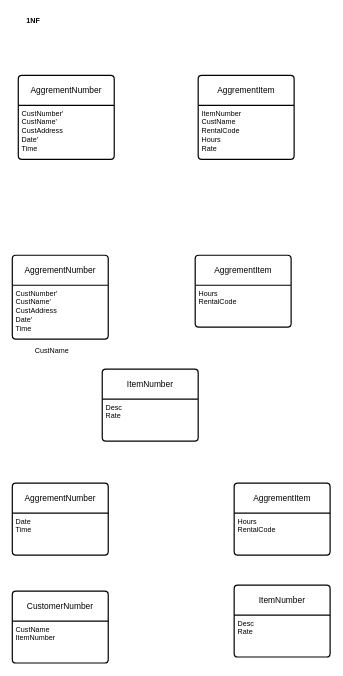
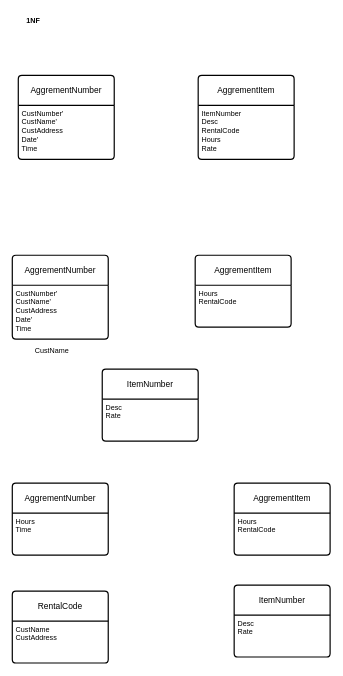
  <mxCell id="0" />
  <mxCell id="1" parent="0" />
  <mxCell id="2" value="&lt;b&gt;1NF&lt;/b&gt;" style="text;html=1;align=center;verticalAlign=middle;whiteSpace=wrap;rounded=0;" vertex="1" parent="1"><mxGeometry x="25" y="20" width="60" height="30" as="geometry" /></mxCell>
  <mxCell id="3" value="CustName" style="shape=partialRectangle;connectable=0;fillColor=none;top=0;left=0;bottom=0;right=0;align=left;spacingLeft=6;overflow=hidden;whiteSpace=wrap;html=1;" vertex="1" parent="1"><mxGeometry x="50" y="575" width="150" height="20" as="geometry"><mxRectangle width="150" height="30" as="alternateBounds" /></mxGeometry></mxCell>
  <mxCell id="4" value="AggrementItem" style="swimlane;childLayout=stackLayout;horizontal=1;startSize=50;horizontalStack=0;rounded=1;fontSize=14;fontStyle=0;strokeWidth=2;resizeParent=0;resizeLast=1;shadow=0;dashed=0;align=center;arcSize=4;whiteSpace=wrap;html=1;" vertex="1" parent="1"><mxGeometry x="325" y="425" width="160" height="120" as="geometry" /></mxCell>
  <mxCell id="5" value="Hours&lt;div&gt;RentalCode&lt;/div&gt;&lt;div&gt;&lt;br&gt;&lt;/div&gt;" style="align=left;strokeColor=none;fillColor=none;spacingLeft=4;fontSize=12;verticalAlign=top;resizable=0;rotatable=0;part=1;html=1;" vertex="1" parent="4"><mxGeometry y="50" width="160" height="70" as="geometry" /></mxCell>
  <mxCell id="6" value="AggrementNumber" style="swimlane;childLayout=stackLayout;horizontal=1;startSize=50;horizontalStack=0;rounded=1;fontSize=14;fontStyle=0;strokeWidth=2;resizeParent=0;resizeLast=1;shadow=0;dashed=0;align=center;arcSize=4;whiteSpace=wrap;html=1;" vertex="1" parent="1"><mxGeometry x="20" y="425" width="160" height="140" as="geometry" /></mxCell>
  <mxCell id="7" value="CustNumber'&lt;div&gt;CustName'&lt;/div&gt;&lt;div&gt;CustAddress&lt;/div&gt;&lt;div&gt;Date'&lt;/div&gt;&lt;div&gt;Time&lt;/div&gt;" style="align=left;strokeColor=none;fillColor=none;spacingLeft=4;fontSize=12;verticalAlign=top;resizable=0;rotatable=0;part=1;html=1;" vertex="1" parent="6"><mxGeometry y="50" width="160" height="90" as="geometry" /></mxCell>
  <mxCell id="8" value="ItemNumber" style="swimlane;childLayout=stackLayout;horizontal=1;startSize=50;horizontalStack=0;rounded=1;fontSize=14;fontStyle=0;strokeWidth=2;resizeParent=0;resizeLast=1;shadow=0;dashed=0;align=center;arcSize=4;whiteSpace=wrap;html=1;" vertex="1" parent="1"><mxGeometry x="170" y="615" width="160" height="120" as="geometry" /></mxCell>
  <mxCell id="9" value="Desc&lt;div&gt;Rate&lt;/div&gt;" style="align=left;strokeColor=none;fillColor=none;spacingLeft=4;fontSize=12;verticalAlign=top;resizable=0;rotatable=0;part=1;html=1;" vertex="1" parent="8"><mxGeometry y="50" width="160" height="70" as="geometry" /></mxCell>
  <mxCell id="10" value="AggrementNumber" style="swimlane;childLayout=stackLayout;horizontal=1;startSize=50;horizontalStack=0;rounded=1;fontSize=14;fontStyle=0;strokeWidth=2;resizeParent=0;resizeLast=1;shadow=0;dashed=0;align=center;arcSize=4;whiteSpace=wrap;html=1;" vertex="1" parent="1"><mxGeometry x="30" y="125" width="160" height="140" as="geometry" /></mxCell>
  <mxCell id="11" value="CustNumber'&lt;div&gt;CustName'&lt;/div&gt;&lt;div&gt;CustAddress&lt;/div&gt;&lt;div&gt;Date'&lt;/div&gt;&lt;div&gt;Time&lt;/div&gt;" style="align=left;strokeColor=none;fillColor=none;spacingLeft=4;fontSize=12;verticalAlign=top;resizable=0;rotatable=0;part=1;html=1;" vertex="1" parent="10"><mxGeometry y="50" width="160" height="90" as="geometry" /></mxCell>
  <mxCell id="12" value="AggrementItem" style="swimlane;childLayout=stackLayout;horizontal=1;startSize=50;horizontalStack=0;rounded=1;fontSize=14;fontStyle=0;strokeWidth=2;resizeParent=0;resizeLast=1;shadow=0;dashed=0;align=center;arcSize=4;whiteSpace=wrap;html=1;" vertex="1" parent="1"><mxGeometry x="330" y="125" width="160" height="140" as="geometry" /></mxCell>
- <mxCell id="13" value="ItemNumber&lt;div&gt;CustName&lt;/div&gt;&lt;div&gt;RentalCode&lt;/div&gt;&lt;div&gt;Hours&lt;/div&gt;&lt;div&gt;Rate&lt;/div&gt;" style="align=left;strokeColor=none;fillColor=none;spacingLeft=4;fontSize=12;verticalAlign=top;resizable=0;rotatable=0;part=1;html=1;" vertex="1" parent="12"><mxGeometry y="50" width="160" height="90" as="geometry" /></mxCell>
+ <mxCell id="13" value="ItemNumber&lt;div&gt;Desc&lt;/div&gt;&lt;div&gt;RentalCode&lt;/div&gt;&lt;div&gt;Hours&lt;/div&gt;&lt;div&gt;Rate&lt;/div&gt;" style="align=left;strokeColor=none;fillColor=none;spacingLeft=4;fontSize=12;verticalAlign=top;resizable=0;rotatable=0;part=1;html=1;" vertex="1" parent="12"><mxGeometry y="50" width="160" height="90" as="geometry" /></mxCell>
  <mxCell id="14" value="AggrementNumber" style="swimlane;childLayout=stackLayout;horizontal=1;startSize=50;horizontalStack=0;rounded=1;fontSize=14;fontStyle=0;strokeWidth=2;resizeParent=0;resizeLast=1;shadow=0;dashed=0;align=center;arcSize=4;whiteSpace=wrap;html=1;" vertex="1" parent="1"><mxGeometry x="20" y="805" width="160" height="120" as="geometry" /></mxCell>
- <mxCell id="15" value="Date&lt;div&gt;Time&lt;/div&gt;" style="align=left;strokeColor=none;fillColor=none;spacingLeft=4;fontSize=12;verticalAlign=top;resizable=0;rotatable=0;part=1;html=1;" vertex="1" parent="14"><mxGeometry y="50" width="160" height="70" as="geometry" /></mxCell>
+ <mxCell id="15" value="Hours&lt;div&gt;Time&lt;/div&gt;" style="align=left;strokeColor=none;fillColor=none;spacingLeft=4;fontSize=12;verticalAlign=top;resizable=0;rotatable=0;part=1;html=1;" vertex="1" parent="14"><mxGeometry y="50" width="160" height="70" as="geometry" /></mxCell>
  <mxCell id="16" value="AggrementItem" style="swimlane;childLayout=stackLayout;horizontal=1;startSize=50;horizontalStack=0;rounded=1;fontSize=14;fontStyle=0;strokeWidth=2;resizeParent=0;resizeLast=1;shadow=0;dashed=0;align=center;arcSize=4;whiteSpace=wrap;html=1;" vertex="1" parent="1"><mxGeometry x="390" y="805" width="160" height="120" as="geometry" /></mxCell>
  <mxCell id="17" value="Hours&lt;div&gt;RentalCode&lt;/div&gt;" style="align=left;strokeColor=none;fillColor=none;spacingLeft=4;fontSize=12;verticalAlign=top;resizable=0;rotatable=0;part=1;html=1;" vertex="1" parent="16"><mxGeometry y="50" width="160" height="70" as="geometry" /></mxCell>
- <mxCell id="18" value="CustomerNumber" style="swimlane;childLayout=stackLayout;horizontal=1;startSize=50;horizontalStack=0;rounded=1;fontSize=14;fontStyle=0;strokeWidth=2;resizeParent=0;resizeLast=1;shadow=0;dashed=0;align=center;arcSize=4;whiteSpace=wrap;html=1;" vertex="1" parent="1"><mxGeometry x="20" y="985" width="160" height="120" as="geometry" /></mxCell>
- <mxCell id="19" value="CustName&lt;div&gt;ItemNumber&lt;/div&gt;" style="align=left;strokeColor=none;fillColor=none;spacingLeft=4;fontSize=12;verticalAlign=top;resizable=0;rotatable=0;part=1;html=1;" vertex="1" parent="18"><mxGeometry y="50" width="160" height="70" as="geometry" /></mxCell>
+ <mxCell id="18" value="RentalCode" style="swimlane;childLayout=stackLayout;horizontal=1;startSize=50;horizontalStack=0;rounded=1;fontSize=14;fontStyle=0;strokeWidth=2;resizeParent=0;resizeLast=1;shadow=0;dashed=0;align=center;arcSize=4;whiteSpace=wrap;html=1;" vertex="1" parent="1"><mxGeometry x="20" y="985" width="160" height="120" as="geometry" /></mxCell>
+ <mxCell id="19" value="CustName&lt;div&gt;CustAddress&lt;/div&gt;" style="align=left;strokeColor=none;fillColor=none;spacingLeft=4;fontSize=12;verticalAlign=top;resizable=0;rotatable=0;part=1;html=1;" vertex="1" parent="18"><mxGeometry y="50" width="160" height="70" as="geometry" /></mxCell>
  <mxCell id="20" value="ItemNumber" style="swimlane;childLayout=stackLayout;horizontal=1;startSize=50;horizontalStack=0;rounded=1;fontSize=14;fontStyle=0;strokeWidth=2;resizeParent=0;resizeLast=1;shadow=0;dashed=0;align=center;arcSize=4;whiteSpace=wrap;html=1;" vertex="1" parent="1"><mxGeometry x="390" y="975" width="160" height="120" as="geometry" /></mxCell>
  <mxCell id="21" value="Desc&lt;div&gt;Rate&lt;/div&gt;" style="align=left;strokeColor=none;fillColor=none;spacingLeft=4;fontSize=12;verticalAlign=top;resizable=0;rotatable=0;part=1;html=1;" vertex="1" parent="20"><mxGeometry y="50" width="160" height="70" as="geometry" /></mxCell>
